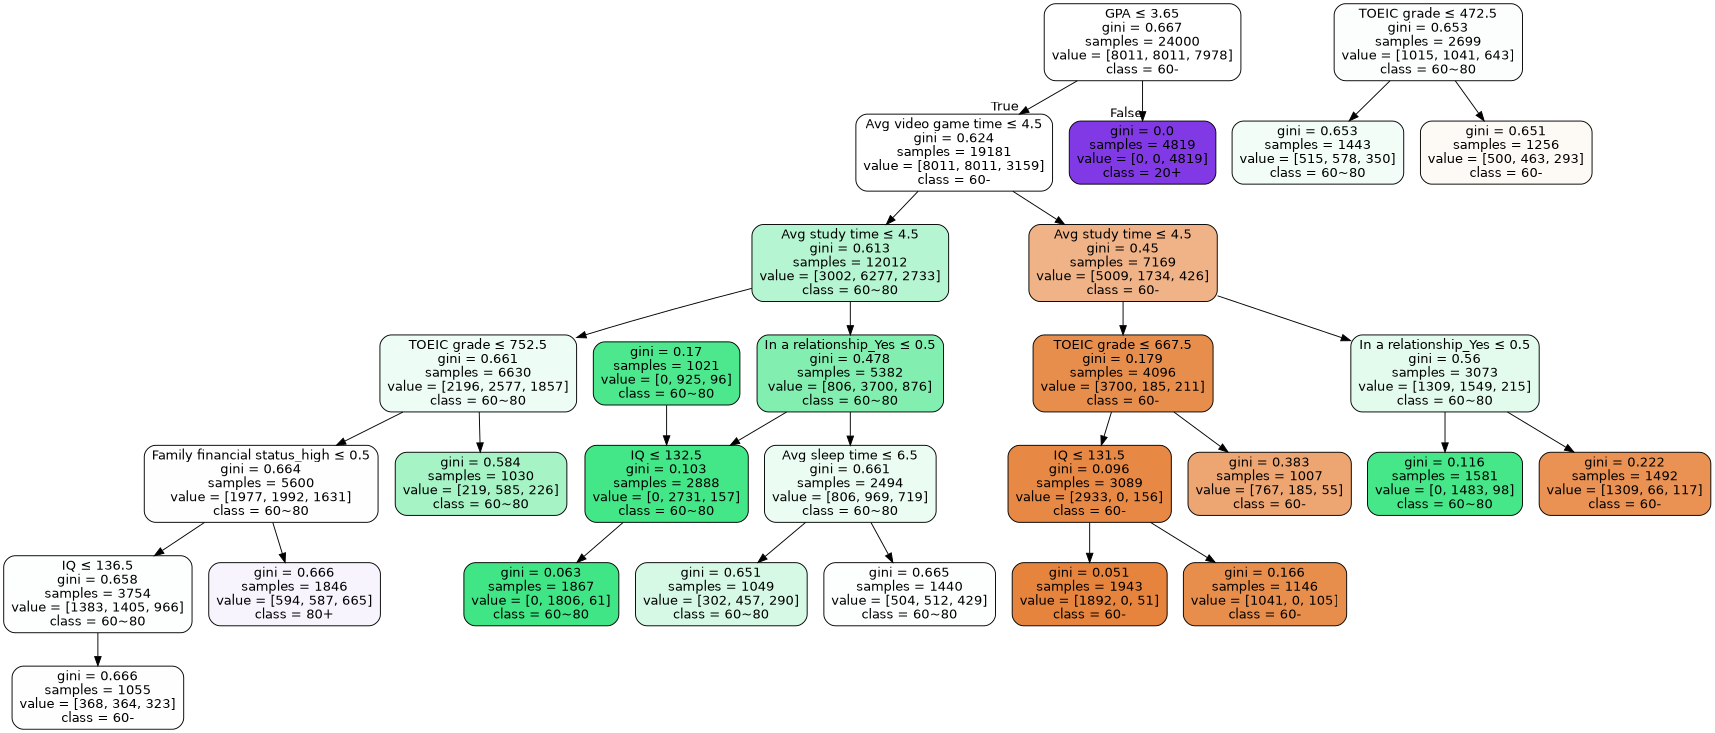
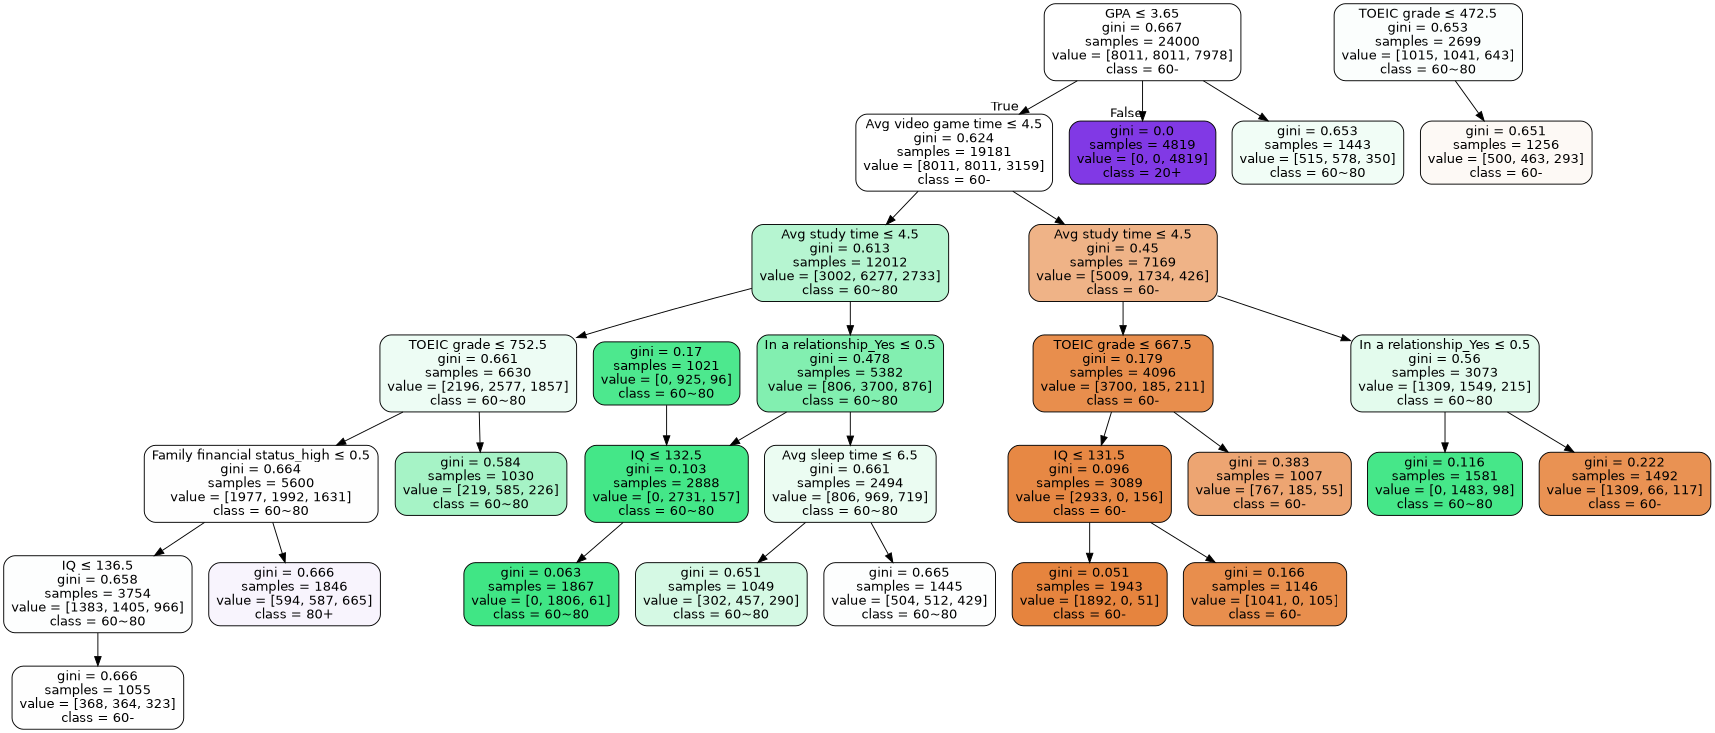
  digraph {
    node [color=black fillcolor="#e5813900" fontname=helvetica shape=box style="filled, rounded"]
    edge [fontname=helvetica]
    n1 [label=<GPA &le; 3.65<br/>gini = 0.667<br/>samples = 24000<br/>value = [8011, 8011, 7978]<br/>class = 60->]
    n2 [label=<Avg video game time &le; 4.5<br/>gini = 0.624<br/>samples = 19181<br/>value = [8011, 8011, 3159]<br/>class = 60->]
    n3 [fillcolor="#8139e5ff" label=<gini = 0.0<br/>samples = 4819<br/>value = [0, 0, 4819]<br/>class = 20+>]
    n4 [fillcolor="#39e5815d" label=<Avg study time &le; 4.5<br/>gini = 0.613<br/>samples = 12012<br/>value = [3002, 6277, 2733]<br/>class = 60~80>]
    n5 [fillcolor="#e581399a" label=<Avg study time &le; 4.5<br/>gini = 0.45<br/>samples = 7169<br/>value = [5009, 1734, 426]<br/>class = 60->]
    n6 [fillcolor="#39e58116" label=<TOEIC grade &le; 752.5<br/>gini = 0.661<br/>samples = 6630<br/>value = [2196, 2577, 1857]<br/>class = 60~80>]
    n7 [fillcolor="#39e581a0" label=<In a relationship_Yes &le; 0.5<br/>gini = 0.478<br/>samples = 5382<br/>value = [806, 3700, 876]<br/>class = 60~80>]
    n8 [fillcolor="#e58139e5" label=<TOEIC grade &le; 667.5<br/>gini = 0.179<br/>samples = 4096<br/>value = [3700, 185, 211]<br/>class = 60->]
    n9 [fillcolor="#39e58123" label=<In a relationship_Yes &le; 0.5<br/>gini = 0.56<br/>samples = 3073<br/>value = [1309, 1549, 215]<br/>class = 60~80>]
    n10 [fillcolor="#39e58101" label=<Family financial status_high &le; 0.5<br/>gini = 0.664<br/>samples = 5600<br/>value = [1977, 1992, 1631]<br/>class = 60~80>]
    n11 [fillcolor="#39e58172" label=<gini = 0.584<br/>samples = 1030<br/>value = [219, 585, 226]<br/>class = 60~80>]
    n12 [fillcolor="#39e581f0" label=<IQ &le; 132.5<br/>gini = 0.103<br/>samples = 2888<br/>value = [0, 2731, 157]<br/>class = 60~80>]
    n13 [fillcolor="#39e58119" label=<Avg sleep time &le; 6.5<br/>gini = 0.661<br/>samples = 2494<br/>value = [806, 969, 719]<br/>class = 60~80>]
    n14 [fillcolor="#39e58102" label=<IQ &le; 136.5<br/>gini = 0.658<br/>samples = 3754<br/>value = [1383, 1405, 966]<br/>class = 60~80>]
    n15 [fillcolor="#8139e50e" label=<gini = 0.666<br/>samples = 1846<br/>value = [594, 587, 665]<br/>class = 80+>]
    n16 [fillcolor="#e5813901" label=<gini = 0.666<br/>samples = 1055<br/>value = [368, 364, 323]<br/>class = 60->]
    n17 [fillcolor="#39e58104" label=<TOEIC grade &le; 472.5<br/>gini = 0.653<br/>samples = 2699<br/>value = [1015, 1041, 643]<br/>class = 60~80>]
    n18 [fillcolor="#39e58111" label=<gini = 0.653<br/>samples = 1443<br/>value = [515, 578, 350]<br/>class = 60~80>]
    n19 [fillcolor="#e581390c" label=<gini = 0.651<br/>samples = 1256<br/>value = [500, 463, 293]<br/>class = 60->]
    n20 [fillcolor="#39e581f6" label=<gini = 0.063<br/>samples = 1867<br/>value = [0, 1806, 61]<br/>class = 60~80>]
    n21 [fillcolor="#39e58135" label=<gini = 0.651<br/>samples = 1049<br/>value = [302, 457, 290]<br/>class = 60~80>]
-   n22 [fillcolor="#39e58102" label=<gini = 0.665<br/>samples = 1440<br/>value = [504, 512, 429]<br/>class = 60~80>]
+   n22 [fillcolor="#39e58102" label=<gini = 0.665<br/>samples = 1445<br/>value = [504, 512, 429]<br/>class = 60~80>]
    n23 [fillcolor="#39e581e5" label=<gini = 0.17<br/>samples = 1021<br/>value = [0, 925, 96]<br/>class = 60~80>]
    n24 [fillcolor="#e58139f1" label=<IQ &le; 131.5<br/>gini = 0.096<br/>samples = 3089<br/>value = [2933, 0, 156]<br/>class = 60->]
    n25 [fillcolor="#e58139b5" label=<gini = 0.383<br/>samples = 1007<br/>value = [767, 185, 55]<br/>class = 60->]
    n26 [fillcolor="#39e581ee" label=<gini = 0.116<br/>samples = 1581<br/>value = [0, 1483, 98]<br/>class = 60~80>]
    n27 [fillcolor="#e58139dd" label=<gini = 0.222<br/>samples = 1492<br/>value = [1309, 66, 117]<br/>class = 60->]
    n28 [fillcolor="#e58139f8" label=<gini = 0.051<br/>samples = 1943<br/>value = [1892, 0, 51]<br/>class = 60->]
    n29 [fillcolor="#e58139e5" label=<gini = 0.166<br/>samples = 1146<br/>value = [1041, 0, 105]<br/>class = 60->]
    n1 -> n2 [headlabel=True labelangle=45 labeldistance=2.5]
    n1 -> n3 [headlabel=False labelangle=-45 labeldistance=2.5]
    n2 -> n4
    n2 -> n5
    n4 -> n6
    n4 -> n7
    n5 -> n8
    n5 -> n9
    n6 -> n10
    n6 -> n11
    n7 -> n12
    n7 -> n13
    n8 -> n24
    n8 -> n25
    n9 -> n26
    n9 -> n27
    n10 -> n14
    n10 -> n15
    n12 -> n20
    n13 -> n21
    n13 -> n22
    n14 -> n16
-   n17 -> n18
+   n1 -> n18
    n17 -> n19
    n23 -> n12
    n24 -> n28
    n24 -> n29
  }
